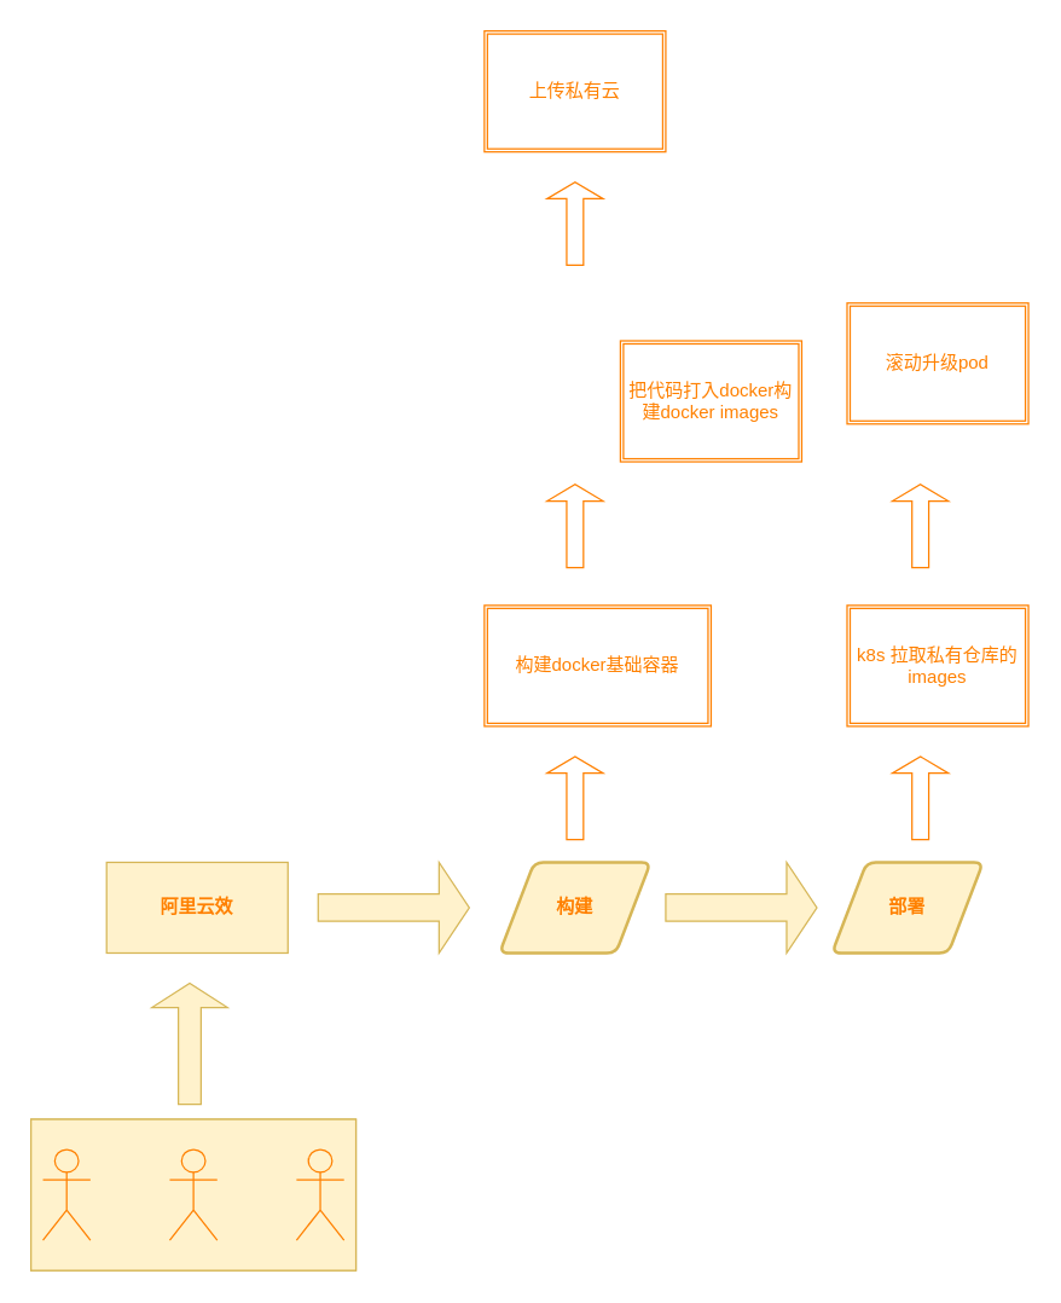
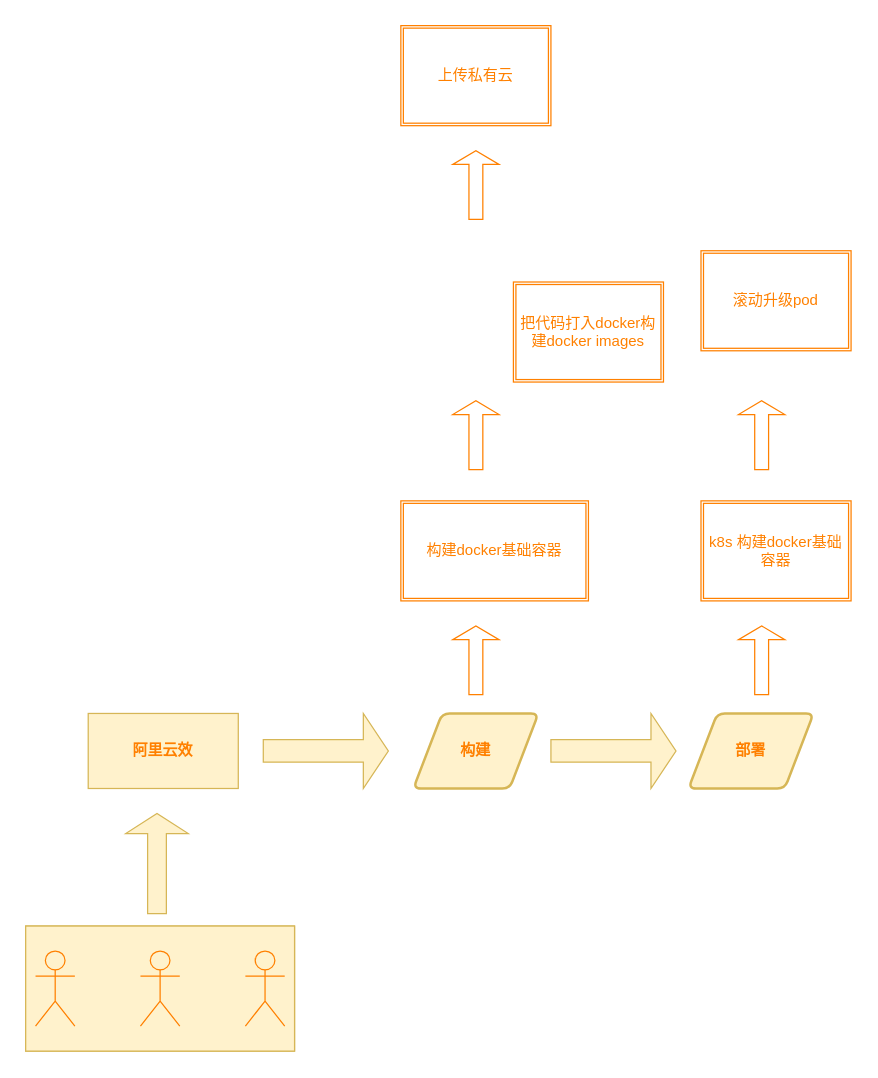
  <mxCell id="0" />
  <mxCell id="1" parent="0" />
  <mxCell id="2" value="阿里云效" style="rounded=0;whiteSpace=wrap;html=1;fillColor=#fff2cc;strokeColor=#d6b656;fontStyle=1;fontColor=#FF8000;" vertex="1" parent="1"><mxGeometry x="70" y="570" width="120" height="60" as="geometry" /></mxCell>
  <mxCell id="3" value="构建" style="shape=parallelogram;html=1;strokeWidth=2;perimeter=parallelogramPerimeter;whiteSpace=wrap;rounded=1;arcSize=12;size=0.23;fillColor=#fff2cc;strokeColor=#d6b656;fontStyle=1;fontColor=#FF8000;" vertex="1" parent="1"><mxGeometry x="330" y="570" width="100" height="60" as="geometry" /></mxCell>
  <mxCell id="4" value="部署" style="shape=parallelogram;html=1;strokeWidth=2;perimeter=parallelogramPerimeter;whiteSpace=wrap;rounded=1;arcSize=12;size=0.23;fillColor=#fff2cc;strokeColor=#d6b656;fontStyle=1;fontColor=#FF8000;" vertex="1" parent="1"><mxGeometry x="550" y="570" width="100" height="60" as="geometry" /></mxCell>
  <mxCell id="5" value="" style="group;fillColor=#fff2cc;strokeColor=#d6b656;fontStyle=1;fontColor=#FF8000;" vertex="1" connectable="0" parent="1"><mxGeometry x="20" y="740" width="215" height="100" as="geometry" /></mxCell>
  <mxCell id="6" value="" style="rounded=0;whiteSpace=wrap;html=1;fillColor=#fff2cc;strokeColor=#d6b656;fontStyle=1;fontColor=#FF8000;" vertex="1" parent="5"><mxGeometry width="215" height="100" as="geometry" /></mxCell>
  <mxCell id="7" value="" style="shape=umlActor;verticalLabelPosition=bottom;verticalAlign=top;html=1;outlineConnect=0;labelBackgroundColor=none;fillColor=#fff2cc;fontStyle=1;fontColor=#FF8000;strokeColor=#FF8000;" vertex="1" parent="5"><mxGeometry x="7.866" y="20" width="31.463" height="60" as="geometry" /></mxCell>
  <mxCell id="8" value="" style="shape=umlActor;verticalLabelPosition=bottom;verticalAlign=top;html=1;outlineConnect=0;fillColor=#fff2cc;fontStyle=1;fontColor=#FF8000;strokeColor=#FF8000;" vertex="1" parent="5"><mxGeometry x="91.768" y="20" width="31.463" height="60" as="geometry" /></mxCell>
  <mxCell id="9" value="" style="shape=umlActor;verticalLabelPosition=bottom;verticalAlign=top;html=1;outlineConnect=0;fillColor=#fff2cc;fontStyle=1;fontColor=#FF8000;strokeColor=#FF8000;" vertex="1" parent="5"><mxGeometry x="175.671" y="20" width="31.463" height="60" as="geometry" /></mxCell>
  <mxCell id="10" value="" style="shape=singleArrow;direction=north;whiteSpace=wrap;html=1;rounded=0;fillColor=#fff2cc;strokeColor=#d6b656;fontStyle=1;fontColor=#FF8000;" vertex="1" parent="1"><mxGeometry x="100" y="650" width="50" height="80" as="geometry" /></mxCell>
  <mxCell id="11" value="" style="shape=singleArrow;whiteSpace=wrap;html=1;rounded=0;fillColor=#fff2cc;strokeColor=#d6b656;fontStyle=1;fontColor=#FF8000;" vertex="1" parent="1"><mxGeometry x="210" y="570" width="100" height="60" as="geometry" /></mxCell>
  <mxCell id="12" value="" style="shape=singleArrow;whiteSpace=wrap;html=1;rounded=0;fillColor=#fff2cc;strokeColor=#d6b656;fontStyle=1;fontColor=#FF8000;" vertex="1" parent="1"><mxGeometry x="440" y="570" width="100" height="60" as="geometry" /></mxCell>
  <mxCell id="13" value="&lt;span&gt;构建docker基础容器&lt;/span&gt;" style="shape=ext;double=1;rounded=0;whiteSpace=wrap;html=1;strokeColor=#FF8000;fontColor=#FF8000;" vertex="1" parent="1"><mxGeometry x="320" y="400" width="150" height="80" as="geometry" /></mxCell>
  <mxCell id="14" value="把代码打入docker构建docker images" style="shape=ext;double=1;rounded=0;whiteSpace=wrap;html=1;strokeColor=#FF8000;fontColor=#FF8000;" vertex="1" parent="1"><mxGeometry x="410" y="225" width="120" height="80" as="geometry" /></mxCell>
  <mxCell id="15" value="上传私有云" style="shape=ext;double=1;rounded=0;whiteSpace=wrap;html=1;strokeColor=#FF8000;fontColor=#FF8000;" vertex="1" parent="1"><mxGeometry x="320" y="20" width="120" height="80" as="geometry" /></mxCell>
  <mxCell id="16" value="" style="shape=singleArrow;direction=north;whiteSpace=wrap;html=1;rounded=0;strokeColor=#FF8000;fontColor=#FF8000;" vertex="1" parent="1"><mxGeometry x="361.5" y="500" width="37" height="55" as="geometry" /></mxCell>
  <mxCell id="17" value="" style="shape=singleArrow;direction=north;whiteSpace=wrap;html=1;rounded=0;strokeColor=#FF8000;fontColor=#FF8000;" vertex="1" parent="1"><mxGeometry x="361.5" y="320" width="37" height="55" as="geometry" /></mxCell>
  <mxCell id="18" value="" style="shape=singleArrow;direction=north;whiteSpace=wrap;html=1;rounded=0;strokeColor=#FF8000;fontColor=#FF8000;" vertex="1" parent="1"><mxGeometry x="361.5" y="120" width="37" height="55" as="geometry" /></mxCell>
- <mxCell id="19" value="&lt;span&gt;k8s 拉取私有仓库的images&lt;/span&gt;" style="shape=ext;double=1;rounded=0;whiteSpace=wrap;html=1;strokeColor=#FF8000;fontColor=#FF8000;" vertex="1" parent="1"><mxGeometry x="560" y="400" width="120" height="80" as="geometry" /></mxCell>
+ <mxCell id="19" value="&lt;span&gt;k8s 构建docker基础容器&lt;/span&gt;" style="shape=ext;double=1;rounded=0;whiteSpace=wrap;html=1;strokeColor=#FF8000;fontColor=#FF8000;" vertex="1" parent="1"><mxGeometry x="560" y="400" width="120" height="80" as="geometry" /></mxCell>
  <mxCell id="20" value="滚动升级pod" style="shape=ext;double=1;rounded=0;whiteSpace=wrap;html=1;strokeColor=#FF8000;fontColor=#FF8000;" vertex="1" parent="1"><mxGeometry x="560" y="200" width="120" height="80" as="geometry" /></mxCell>
  <mxCell id="21" value="" style="shape=singleArrow;direction=north;whiteSpace=wrap;html=1;rounded=0;strokeColor=#FF8000;fontColor=#FF8000;" vertex="1" parent="1"><mxGeometry x="590" y="500" width="37" height="55" as="geometry" /></mxCell>
  <mxCell id="22" value="" style="shape=singleArrow;direction=north;whiteSpace=wrap;html=1;rounded=0;strokeColor=#FF8000;fontColor=#FF8000;" vertex="1" parent="1"><mxGeometry x="590" y="320" width="37" height="55" as="geometry" /></mxCell>
